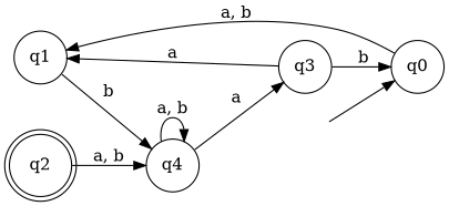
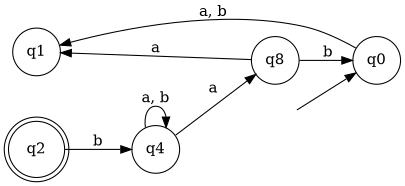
  digraph {
    rankdir=LR
    node [shape=circle]
    q1
    q4
    q2 [shape=doublecircle]
-   q3
+   q3 [label=q8]
    q0
    _nil [style=invis shape=""]
-   q1 -> q4 [label=b]
    q4 -> q4 [label="a, b"]
    q4 -> q3 [label=a]
-   q2 -> q4 [label="a, b"]
+   q2 -> q4 [label=b]
    q3 -> q1 [label=a]
    q3 -> q0 [label=b]
    q0 -> q1 [label="a, b"]
    _nil -> q0
  }
